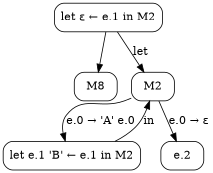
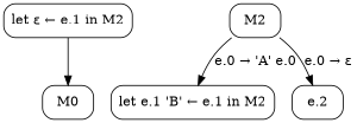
  digraph {
    node [shape=box style=rounded]
    n1 [label="let ε ← e.1 in M2"]
-   M0 [label=M8]
+   M0
    M2
    n4 [label="let e.1 'B' ← e.1 in M2"]
    n5 [label="e.2"]
    n1 -> M0
-   n1 -> M2 [label=let]
    M2 -> n4 [label="e.0 → 'A' e.0"]
    M2 -> n5 [label="e.0 → ε"]
-   n4 -> M2 [label=in]
  }
